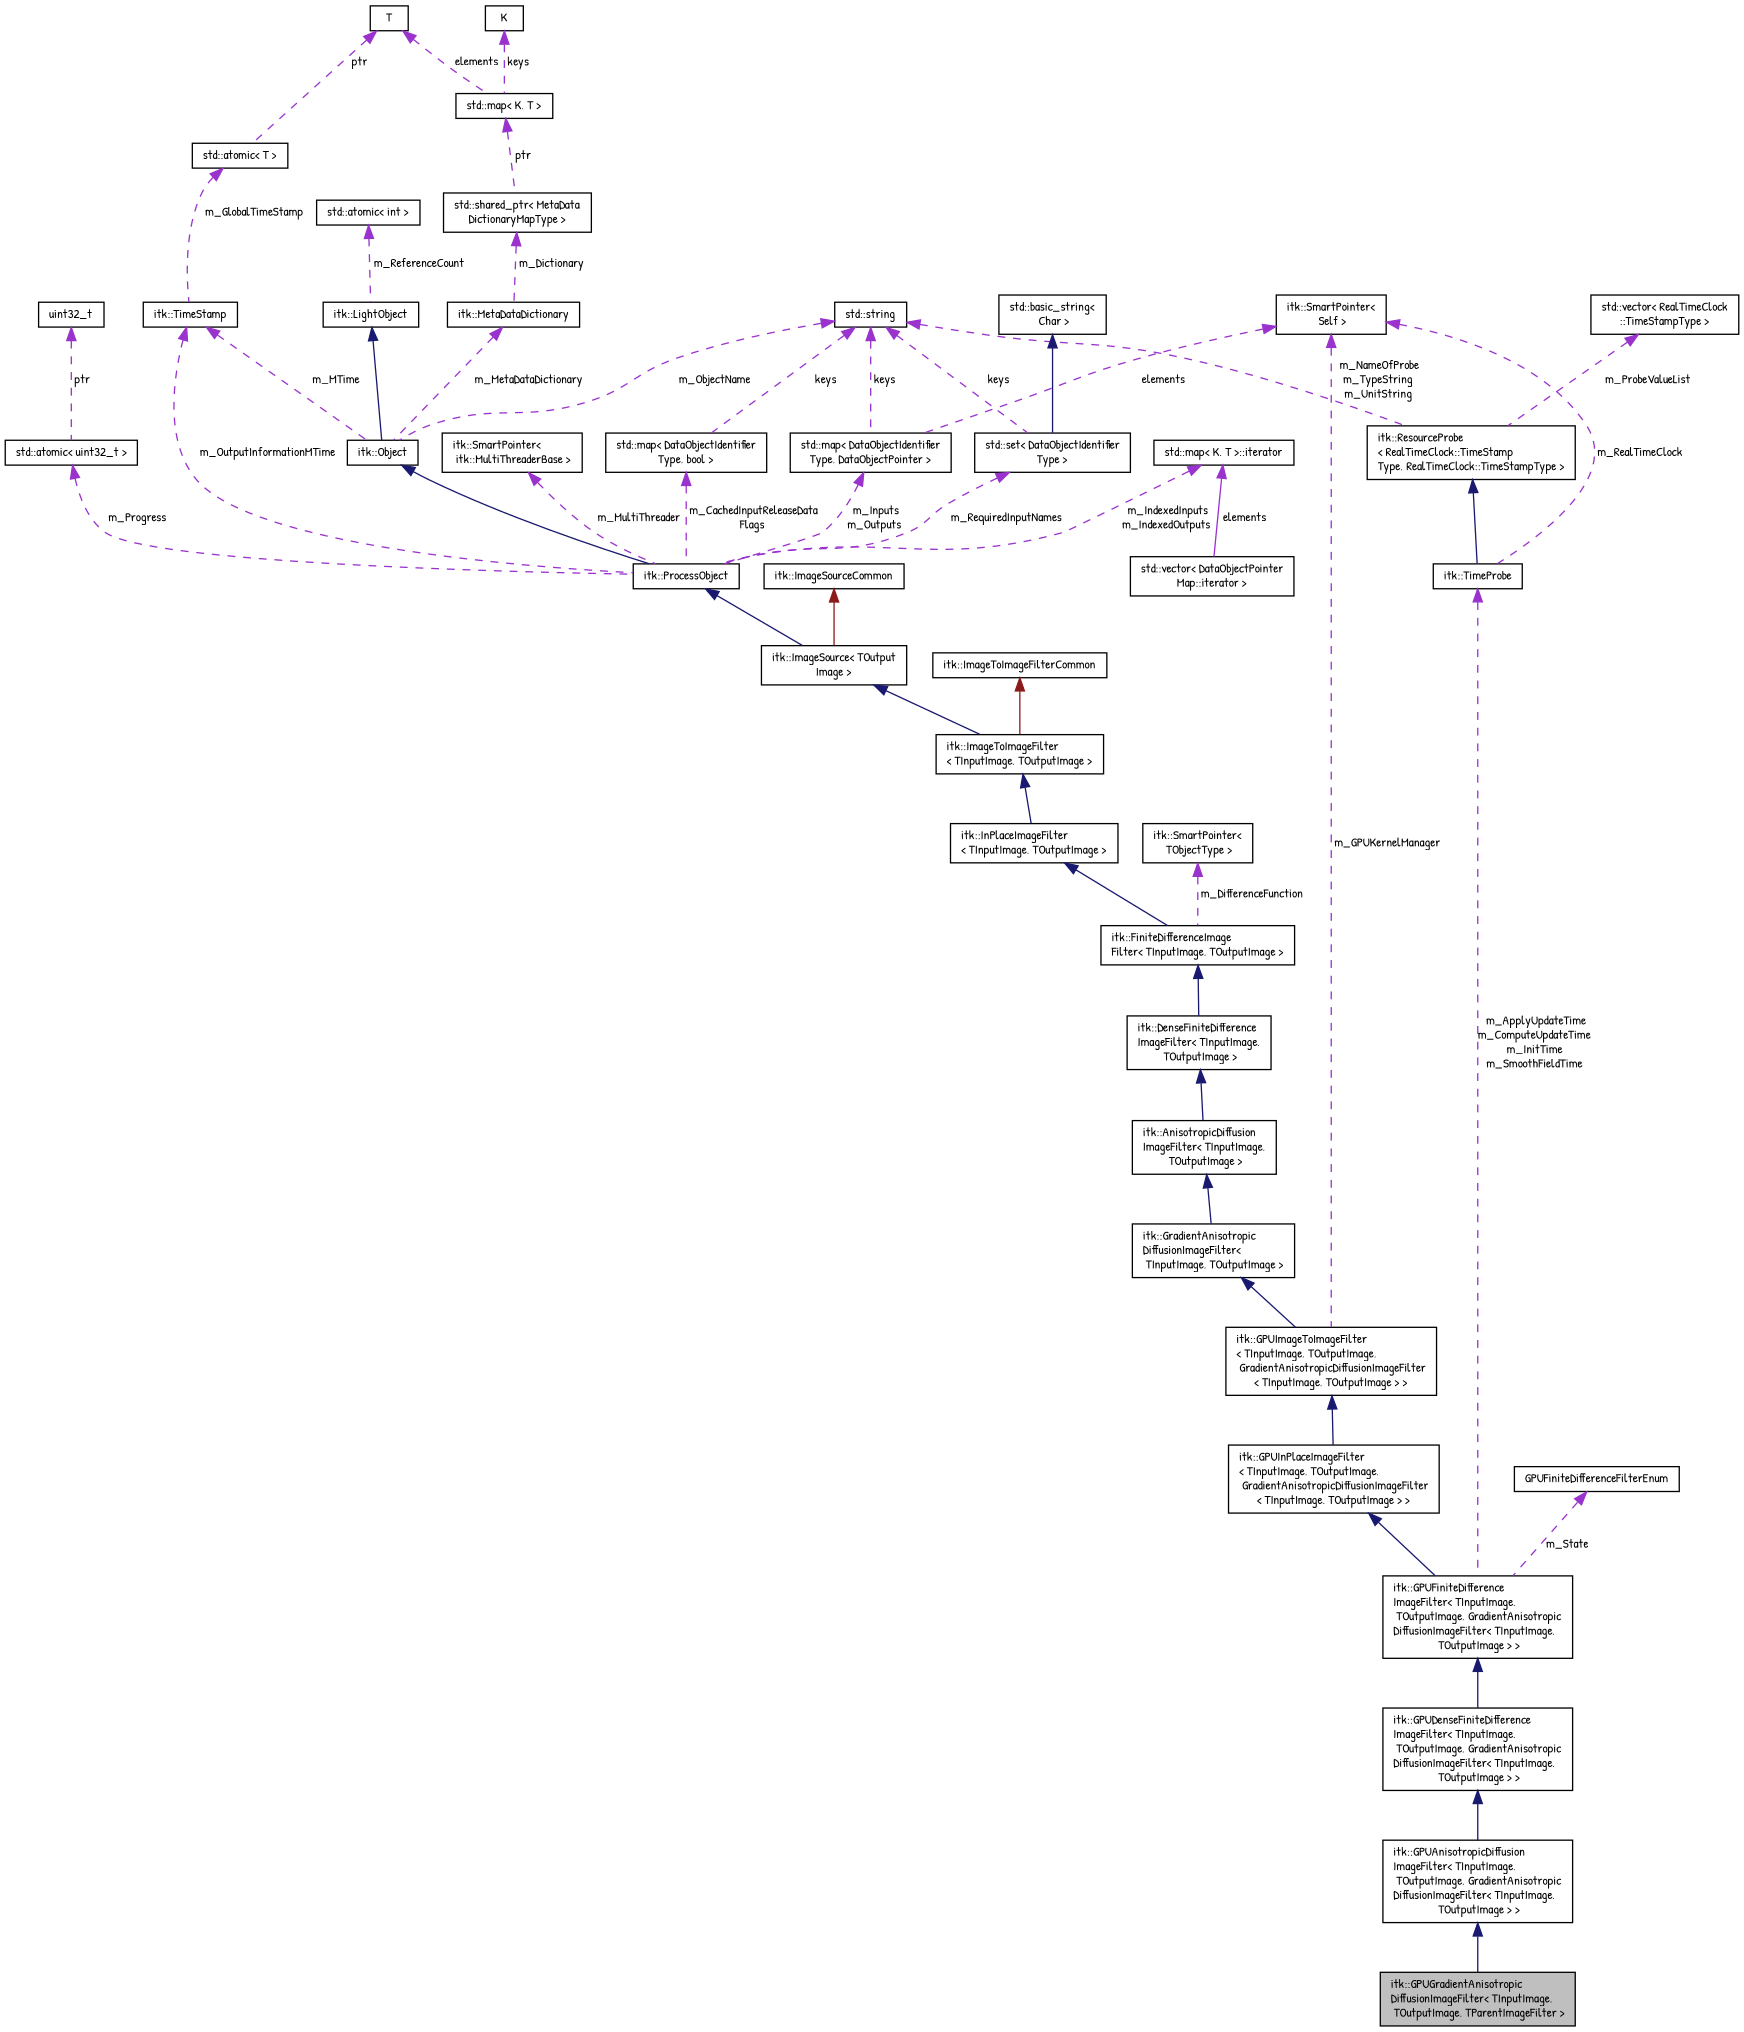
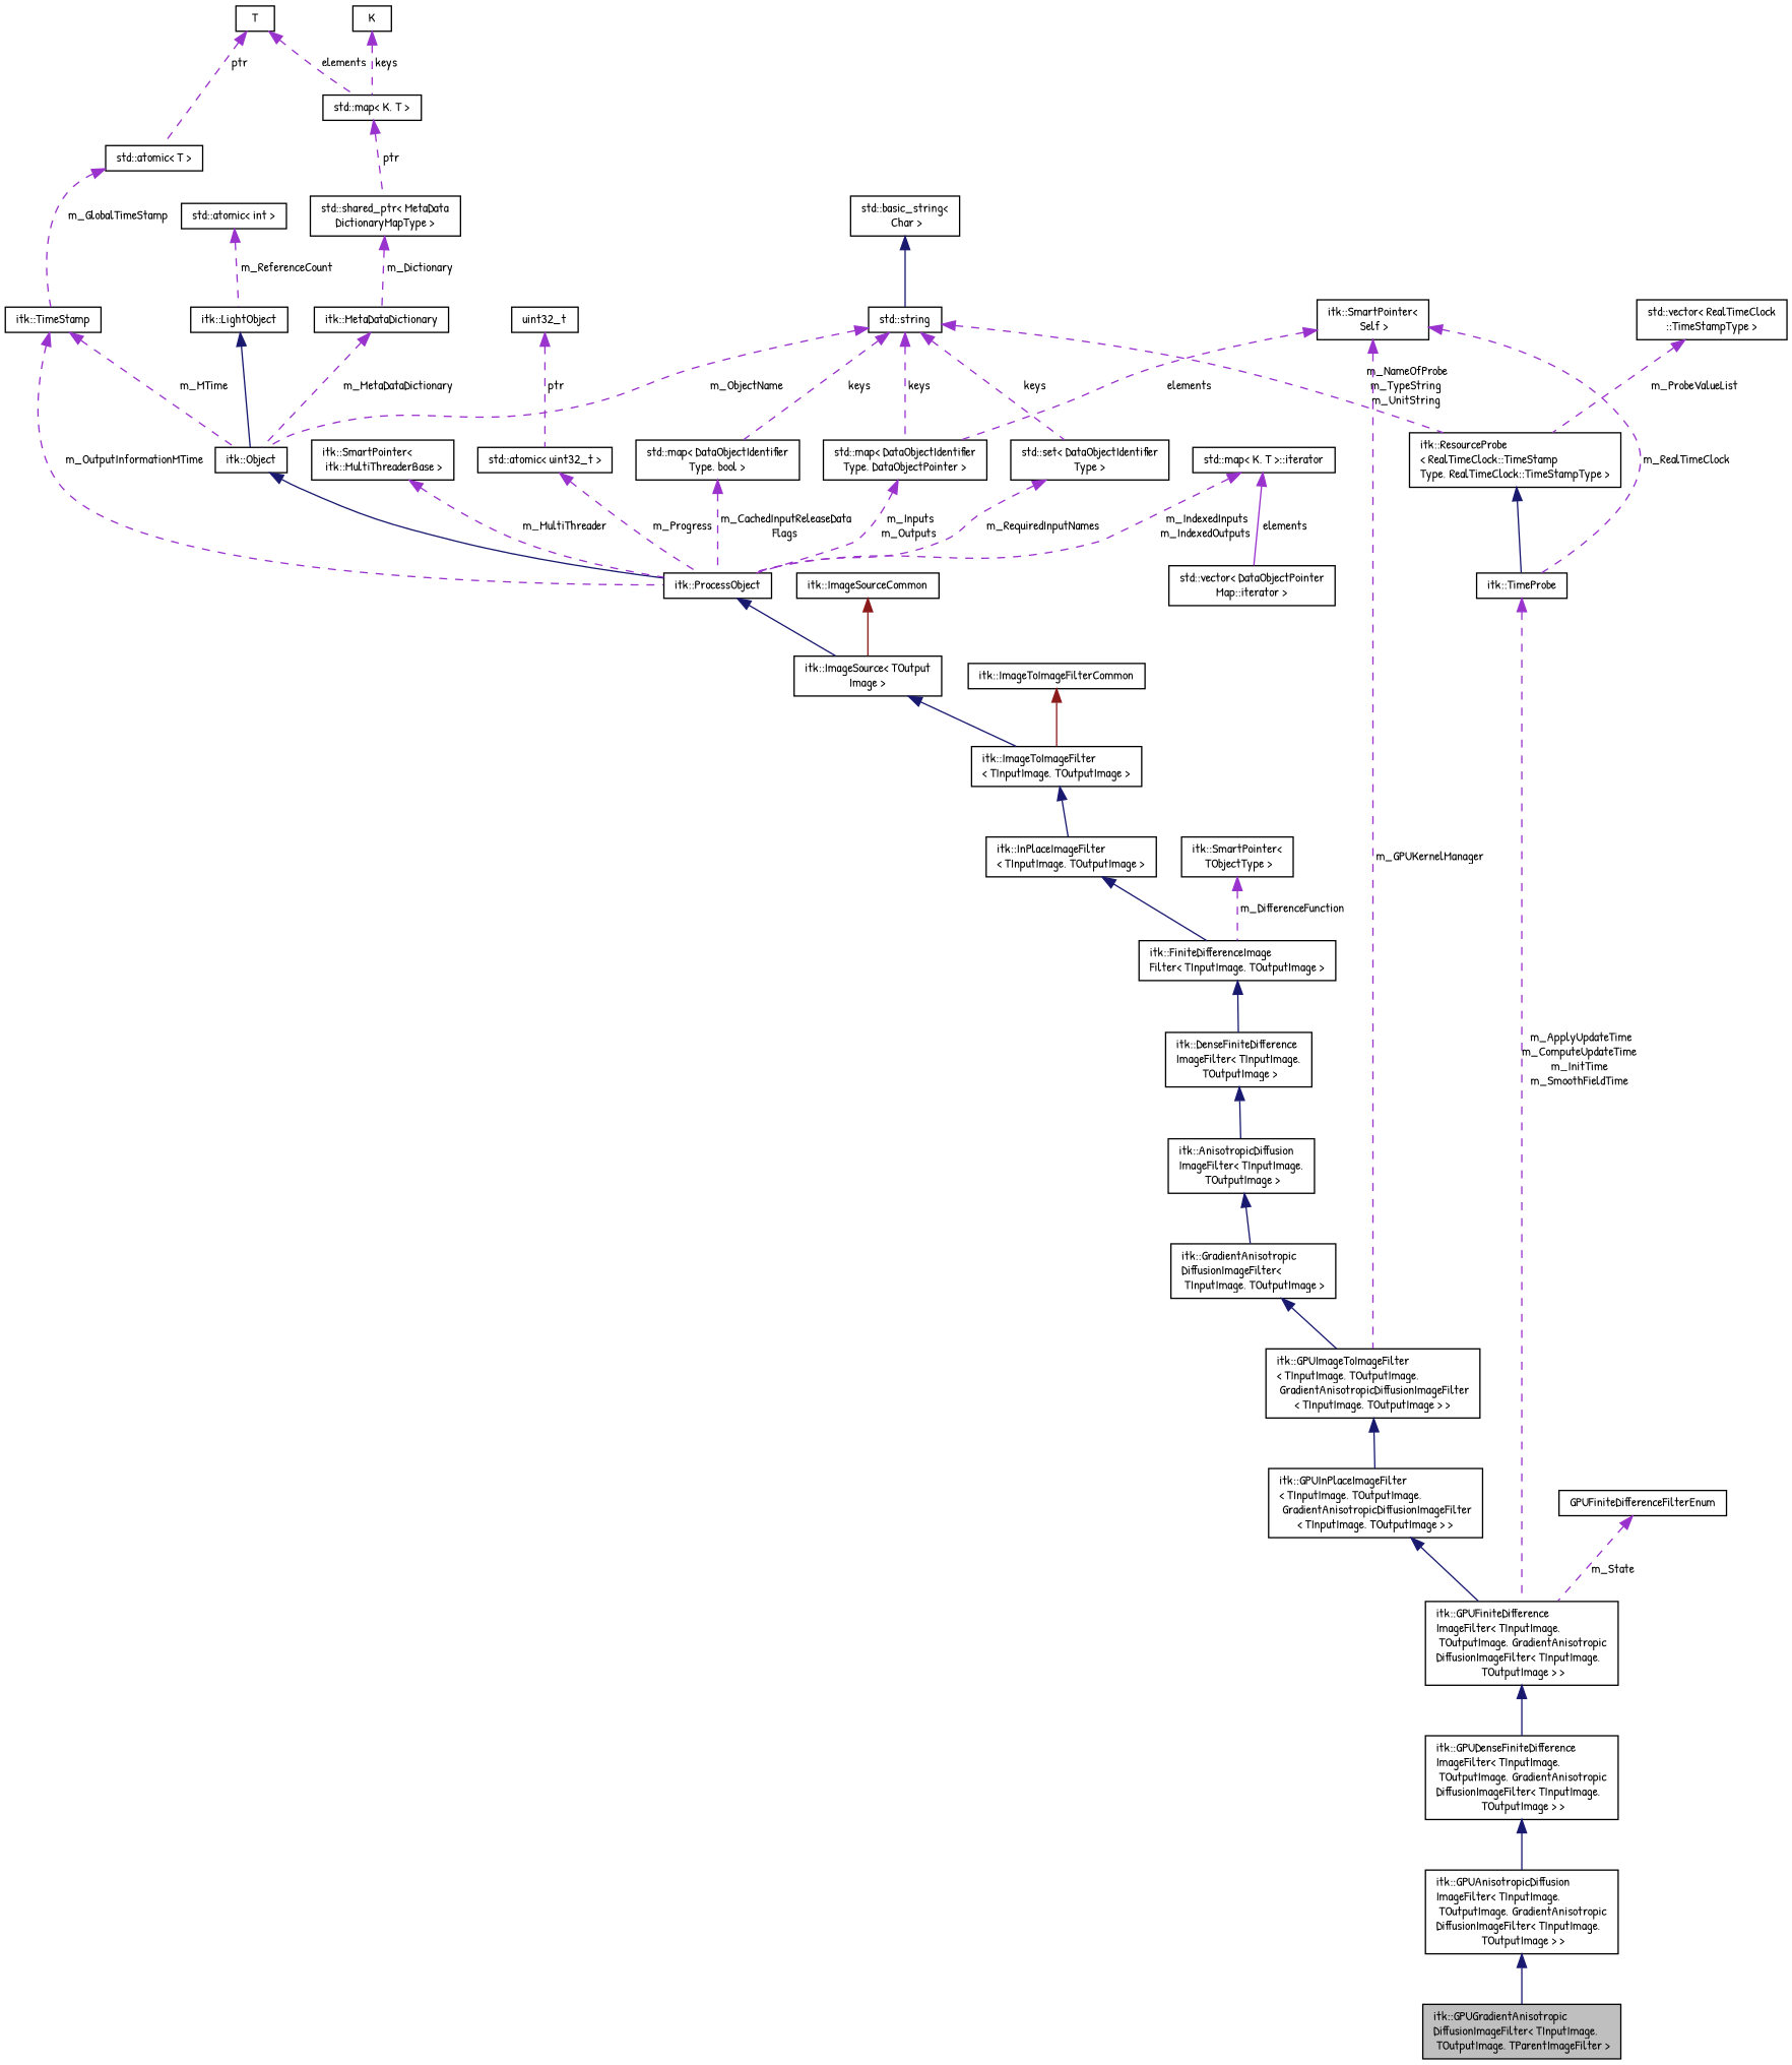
  digraph {
    fontname="Patrick Hand"
    node [color=black fillcolor=white fontname="Patrick Hand" fontsize=10 shape=record style=filled]
    edge [color=darkorchid3 dir=back fontname="Patrick Hand" fontsize=10 labelfontname=Helvetica labelfontsize=10 style=dashed]
    n1 [fillcolor=grey75 fontcolor=black height=0.2 label="itk::GPUGradientAnisotropic\lDiffusionImageFilter\< TInputImage,\l TOutputImage, TParentImageFilter \>" width=0.4]
    n2 [height=0.2 label="itk::GPUAnisotropicDiffusion\lImageFilter\< TInputImage,\l TOutputImage, GradientAnisotropic\lDiffusionImageFilter\< TInputImage,\l TOutputImage \> \>" width=0.4]
    n3 [height=0.2 label="itk::GPUDenseFiniteDifference\lImageFilter\< TInputImage,\l TOutputImage, GradientAnisotropic\lDiffusionImageFilter\< TInputImage,\l TOutputImage \> \>" width=0.4]
    n4 [height=0.2 label="itk::GPUFiniteDifference\lImageFilter\< TInputImage,\l TOutputImage, GradientAnisotropic\lDiffusionImageFilter\< TInputImage,\l TOutputImage \> \>" width=0.4]
    n5 [height=0.2 label="itk::GPUInPlaceImageFilter\l\< TInputImage, TOutputImage,\l GradientAnisotropicDiffusionImageFilter\l\< TInputImage, TOutputImage \> \>" width=0.4]
    n6 [height=0.2 label="itk::GPUImageToImageFilter\l\< TInputImage, TOutputImage,\l GradientAnisotropicDiffusionImageFilter\l\< TInputImage, TOutputImage \> \>" width=0.4]
    n7 [height=0.2 label="itk::GradientAnisotropic\lDiffusionImageFilter\<\l TInputImage, TOutputImage \>" width=0.4]
    n8 [height=0.2 label="itk::AnisotropicDiffusion\lImageFilter\< TInputImage,\l TOutputImage \>" width=0.4]
    n9 [height=0.2 label="itk::DenseFiniteDifference\lImageFilter\< TInputImage,\l TOutputImage \>" width=0.4]
    n10 [height=0.2 label="itk::FiniteDifferenceImage\lFilter\< TInputImage, TOutputImage \>" width=0.4]
    n11 [height=0.2 label="itk::InPlaceImageFilter\l\< TInputImage, TOutputImage \>" width=0.4]
    n12 [height=0.2 label="itk::ImageToImageFilter\l\< TInputImage, TOutputImage \>" width=0.4]
    n13 [height=0.2 label="itk::ImageSource\< TOutput\lImage \>" width=0.4]
    n14 [height=0.2 label="itk::ProcessObject" width=0.4]
    n15 [height=0.2 label="itk::Object" width=0.4]
    n16 [height=0.2 label="itk::LightObject" width=0.4]
    n17 [height=0.2 label="std::atomic\< int \>" width=0.4]
    n18 [height=0.2 label="itk::TimeStamp" width=0.4]
    n19 [height=0.2 label="std::atomic\< T \>" width=0.4]
    n20 [height=0.2 label=T width=0.4]
    n21 [height=0.2 label="std::map\< K, T \>" width=0.4]
    n22 [height=0.2 label="std::shared_ptr\< MetaData\lDictionaryMapType \>" width=0.4]
    n23 [height=0.2 label="itk::MetaDataDictionary" width=0.4]
    n24 [height=0.2 label=K width=0.4]
    n25 [height=0.2 label="std::string" width=0.4]
    n26 [height=0.2 label="std::map\< DataObjectIdentifier\lType, DataObjectPointer \>" width=0.4]
    n27 [height=0.2 label="std::map\< DataObjectIdentifier\lType, bool \>" width=0.4]
    n28 [height=0.2 label="std::set\< DataObjectIdentifier\lType \>" width=0.4]
    n29 [height=0.2 label="itk::ResourceProbe\l\< RealTimeClock::TimeStamp\lType, RealTimeClock::TimeStampType \>" width=0.4]
    n30 [height=0.2 label="itk::TimeProbe" width=0.4]
    n31 [height=0.2 label="std::basic_string\<\l Char \>" width=0.4]
    n32 [height=0.2 label="itk::SmartPointer\<\l Self \>" width=0.4]
    n33 [height=0.2 label="std::vector\< DataObjectPointer\lMap::iterator \>" width=0.4]
    n34 [height=0.2 label="std::map\< K, T \>::iterator" width=0.4]
    n35 [height=0.2 label="std::atomic\< uint32_t \>" width=0.4]
    n36 [height=0.2 label=uint32_t width=0.4]
    n37 [height=0.2 label="itk::SmartPointer\<\l itk::MultiThreaderBase \>" width=0.4]
    n38 [height=0.2 label="itk::ImageSourceCommon" width=0.4]
    n39 [height=0.2 label="itk::ImageToImageFilterCommon" width=0.4]
    n40 [height=0.2 label="itk::SmartPointer\<\l TObjectType \>" width=0.4]
    n41 [height=0.2 label="std::vector\< RealTimeClock\l::TimeStampType \>" width=0.4]
    n42 [height=0.2 label=GPUFiniteDifferenceFilterEnum width=0.4]
    n2 -> n1 [color=midnightblue style=solid]
    n3 -> n2 [color=midnightblue style=solid]
    n4 -> n3 [color=midnightblue style=solid]
    n5 -> n4 [color=midnightblue style=solid]
    n6 -> n5 [color=midnightblue style=solid]
    n7 -> n6 [color=midnightblue style=solid]
    n8 -> n7 [color=midnightblue style=solid]
    n9 -> n8 [color=midnightblue style=solid]
    n10 -> n9 [color=midnightblue style=solid]
    n11 -> n10 [color=midnightblue style=solid]
    n12 -> n11 [color=midnightblue style=solid]
    n13 -> n12 [color=midnightblue style=solid]
    n14 -> n13 [color=midnightblue style=solid]
    n15 -> n14 [color=midnightblue style=solid]
    n16 -> n15 [color=midnightblue style=solid]
    n17 -> n16 [label=" m_ReferenceCount"]
    n18 -> n14 [label=" m_OutputInformationMTime"]
    n18 -> n15 [label=" m_MTime"]
    n19 -> n18 [label=" m_GlobalTimeStamp"]
    n20 -> n19 [label=" ptr"]
    n20 -> n21 [label=" elements"]
    n21 -> n22 [label=" ptr"]
    n22 -> n23 [label=" m_Dictionary"]
    n23 -> n15 [label=" m_MetaDataDictionary"]
    n24 -> n21 [label=" keys"]
    n25 -> n15 [label=" m_ObjectName"]
    n25 -> n26 [label=" keys"]
    n25 -> n27 [label=" keys"]
    n25 -> n28 [label=" keys"]
    n25 -> n29 [label=" m_NameOfProbe\nm_TypeString\nm_UnitString"]
    n26 -> n14 [label=" m_Inputs\nm_Outputs"]
    n27 -> n14 [label=" m_CachedInputReleaseData\lFlags"]
    n28 -> n14 [label=" m_RequiredInputNames"]
    n29 -> n30 [color=midnightblue style=solid]
    n30 -> n4 [label=" m_ApplyUpdateTime\nm_ComputeUpdateTime\nm_InitTime\nm_SmoothFieldTime"]
-   n31 -> n28 [color=midnightblue style=solid]
+   n31 -> n25 [color=midnightblue style=solid]
    n32 -> n6 [label=" m_GPUKernelManager"]
    n32 -> n26 [label=" elements"]
    n32 -> n30 [label=" m_RealTimeClock"]
    n34 -> n14 [label=" m_IndexedInputs\nm_IndexedOutputs"]
    n34 -> n33 [label=" elements" style=solid]
    n35 -> n14 [label=" m_Progress"]
    n36 -> n35 [label=" ptr"]
    n37 -> n14 [label=" m_MultiThreader"]
    n38 -> n13 [color=firebrick4 style=solid]
    n39 -> n12 [color=firebrick4 style=solid]
    n40 -> n10 [label=" m_DifferenceFunction"]
    n41 -> n29 [label=" m_ProbeValueList"]
    n42 -> n4 [label=" m_State"]
  }
